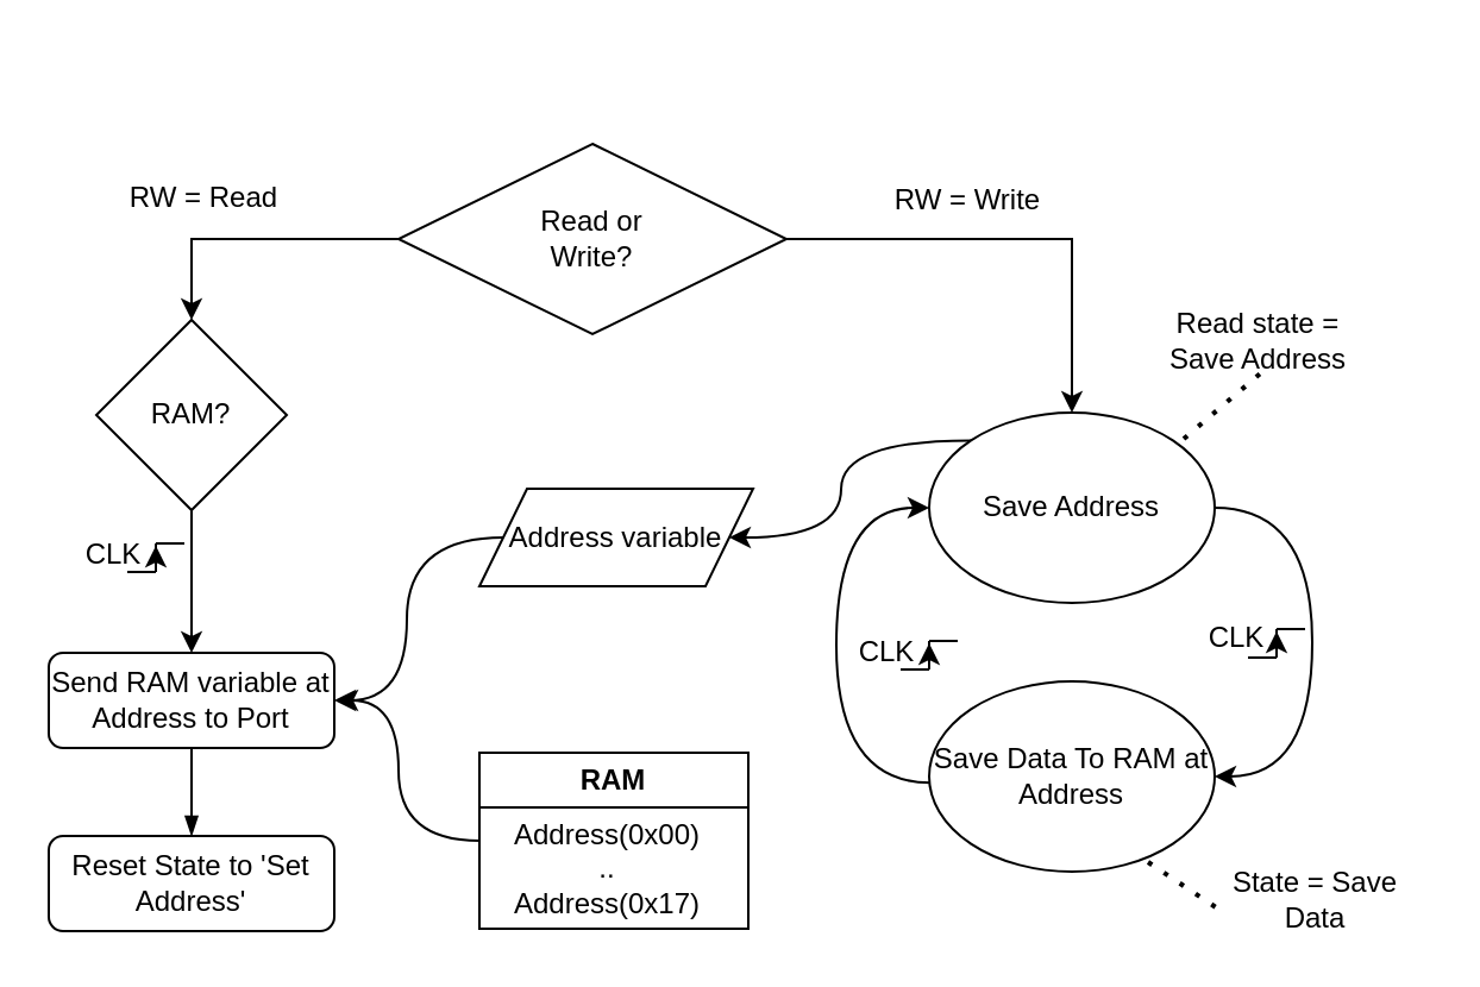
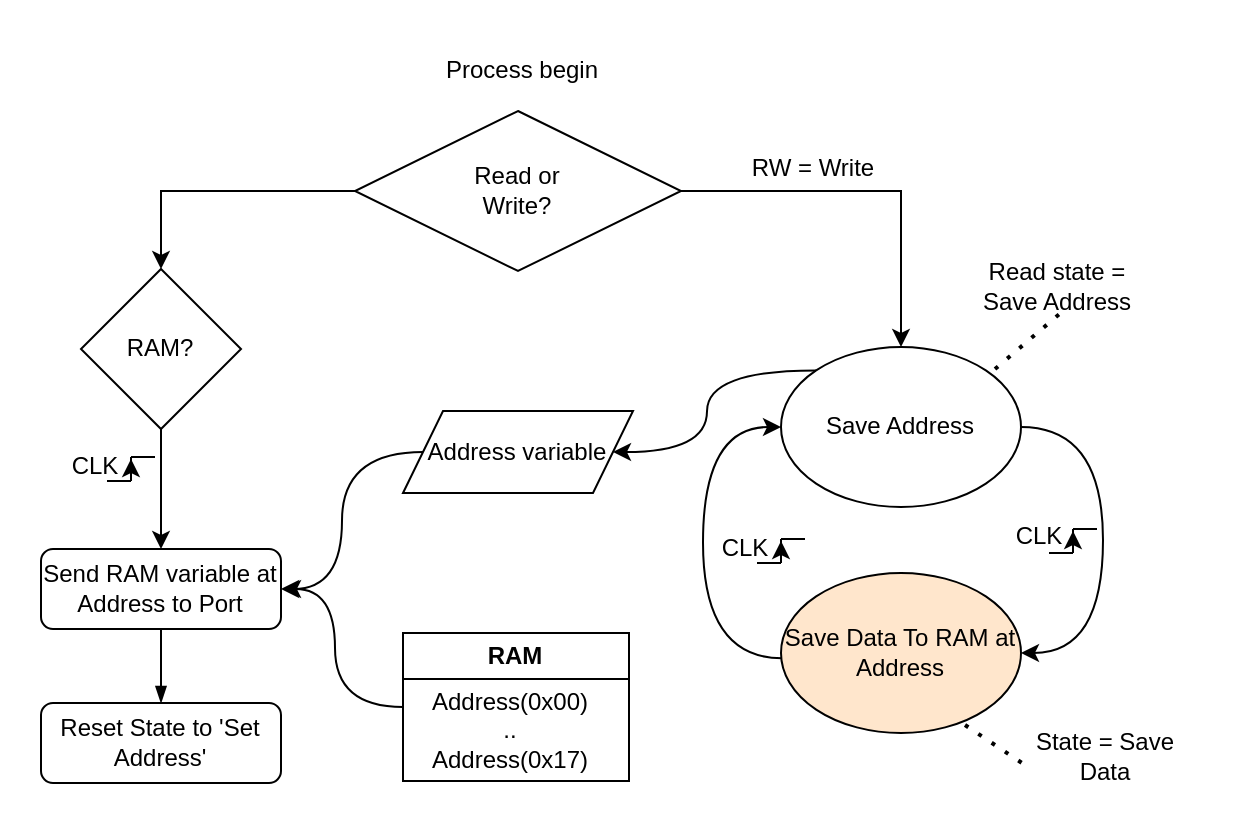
  <mxCell id="0" />
  <mxCell id="1" parent="0" />
- <mxCell id="2" value="RW = Read" style="text;html=1;align=center;verticalAlign=middle;whiteSpace=wrap;rounded=0;fillColor=none;" vertex="1" parent="1"><mxGeometry x="38" y="68" width="95" height="30" as="geometry" /></mxCell>
  <mxCell id="3" value="RW = Write" style="text;html=1;align=center;verticalAlign=middle;whiteSpace=wrap;rounded=0;fillColor=none;" vertex="1" parent="1"><mxGeometry x="359" y="69" width="95" height="30" as="geometry" /></mxCell>
  <mxCell id="4" value="Send RAM variable at Address to Port" style="rounded=1;whiteSpace=wrap;html=1;" vertex="1" parent="1"><mxGeometry x="20" y="274" width="120" height="40" as="geometry" /></mxCell>
  <mxCell id="5" value="Reset State to 'Set Address'" style="rounded=1;whiteSpace=wrap;html=1;" vertex="1" parent="1"><mxGeometry x="20" y="351" width="120" height="40" as="geometry" /></mxCell>
  <mxCell id="6" value="" style="endArrow=none;html=1;rounded=0;exitX=0.5;exitY=0;exitDx=0;exitDy=0;entryX=0.5;entryY=1;entryDx=0;entryDy=0;startArrow=blockThin;startFill=1;" edge="1" parent="1" source="5" target="4"><mxGeometry width="50" height="50" relative="1" as="geometry"><mxPoint x="97" y="330" as="sourcePoint" /><mxPoint x="147" y="280" as="targetPoint" /></mxGeometry></mxCell>
  <mxCell id="7" style="edgeStyle=orthogonalEdgeStyle;rounded=0;orthogonalLoop=1;jettySize=auto;html=1;entryX=1;entryY=0.5;entryDx=0;entryDy=0;exitX=1;exitY=0.5;exitDx=0;exitDy=0;curved=1;" edge="1" parent="1" source="9" target="11"><mxGeometry relative="1" as="geometry"><Array as="points"><mxPoint x="551" y="213" /><mxPoint x="551" y="326" /></Array></mxGeometry></mxCell>
  <mxCell id="8" style="edgeStyle=orthogonalEdgeStyle;rounded=0;orthogonalLoop=1;jettySize=auto;html=1;exitX=0;exitY=0;exitDx=0;exitDy=0;entryX=1;entryY=0.5;entryDx=0;entryDy=0;curved=1;" edge="1" parent="1" source="9" target="34"><mxGeometry relative="1" as="geometry" /></mxCell>
  <mxCell id="9" value="&lt;div&gt;Save Address&lt;/div&gt;" style="ellipse;whiteSpace=wrap;html=1;" vertex="1" parent="1"><mxGeometry x="390" y="173" width="120" height="80" as="geometry" /></mxCell>
  <mxCell id="10" style="edgeStyle=orthogonalEdgeStyle;rounded=0;orthogonalLoop=1;jettySize=auto;html=1;entryX=0;entryY=0.5;entryDx=0;entryDy=0;curved=1;exitX=0.004;exitY=0.533;exitDx=0;exitDy=0;exitPerimeter=0;" edge="1" parent="1" source="11" target="9"><mxGeometry relative="1" as="geometry"><Array as="points"><mxPoint x="351" y="329" /><mxPoint x="351" y="213" /></Array></mxGeometry></mxCell>
- <mxCell id="11" value="Save Data To RAM at Address&lt;div&gt;&lt;/div&gt;" style="ellipse;whiteSpace=wrap;html=1;" vertex="1" parent="1"><mxGeometry x="390" y="286" width="120" height="80" as="geometry" /></mxCell>
+ <mxCell id="11" value="Save Data To RAM at Address&lt;div&gt;&lt;/div&gt;" style="ellipse;whiteSpace=wrap;html=1;fillColor=#ffe6cc;" vertex="1" parent="1"><mxGeometry x="390" y="286" width="120" height="80" as="geometry" /></mxCell>
  <mxCell id="12" style="edgeStyle=orthogonalEdgeStyle;rounded=0;orthogonalLoop=1;jettySize=auto;html=1;entryX=0.5;entryY=0;entryDx=0;entryDy=0;exitX=0;exitY=0.5;exitDx=0;exitDy=0;" edge="1" parent="1" source="14" target="16"><mxGeometry relative="1" as="geometry"><mxPoint x="124" y="95" as="sourcePoint" /></mxGeometry></mxCell>
  <mxCell id="13" style="edgeStyle=orthogonalEdgeStyle;rounded=0;orthogonalLoop=1;jettySize=auto;html=1;entryX=0.5;entryY=0;entryDx=0;entryDy=0;" edge="1" parent="1" source="14" target="9"><mxGeometry relative="1" as="geometry"><mxPoint x="449" y="145" as="targetPoint" /></mxGeometry></mxCell>
- <mxCell id="14" value="Read or&lt;div&gt;Write?&lt;/div&gt;" style="rhombus;whiteSpace=wrap;html=1;" vertex="1" parent="1"><mxGeometry x="167" y="60" width="163" height="80" as="geometry" /></mxCell>
+ <mxCell id="14" value="Read or&lt;div&gt;Write?&lt;/div&gt;" style="rhombus;whiteSpace=wrap;html=1;" vertex="1" parent="1"><mxGeometry x="177" y="55" width="163" height="80" as="geometry" /></mxCell>
  <mxCell id="15" style="edgeStyle=orthogonalEdgeStyle;rounded=0;orthogonalLoop=1;jettySize=auto;html=1;entryX=0.5;entryY=0;entryDx=0;entryDy=0;" edge="1" parent="1" source="16" target="4"><mxGeometry relative="1" as="geometry" /></mxCell>
  <mxCell id="16" value="RAM?" style="rhombus;whiteSpace=wrap;html=1;" vertex="1" parent="1"><mxGeometry x="40" y="134" width="80" height="80" as="geometry" /></mxCell>
  <mxCell id="17" value="" style="endArrow=none;html=1;rounded=0;" edge="1" parent="1"><mxGeometry width="50" height="50" relative="1" as="geometry"><mxPoint x="53" y="240" as="sourcePoint" /><mxPoint x="65" y="240" as="targetPoint" /></mxGeometry></mxCell>
  <mxCell id="18" value="" style="endArrow=none;html=1;rounded=0;" edge="1" parent="1"><mxGeometry width="50" height="50" relative="1" as="geometry"><mxPoint x="65" y="240" as="sourcePoint" /><mxPoint x="65" y="228" as="targetPoint" /></mxGeometry></mxCell>
  <mxCell id="19" value="" style="endArrow=none;html=1;rounded=0;" edge="1" parent="1"><mxGeometry width="50" height="50" relative="1" as="geometry"><mxPoint x="65" y="228" as="sourcePoint" /><mxPoint x="77" y="228" as="targetPoint" /></mxGeometry></mxCell>
  <mxCell id="20" value="CLK" style="text;html=1;align=center;verticalAlign=middle;whiteSpace=wrap;rounded=0;fillColor=none;" vertex="1" parent="1"><mxGeometry x="31" y="218" width="33" height="30" as="geometry" /></mxCell>
  <mxCell id="21" value="" style="endArrow=classic;html=1;rounded=0;" edge="1" parent="1"><mxGeometry width="50" height="50" relative="1" as="geometry"><mxPoint x="65" y="237" as="sourcePoint" /><mxPoint x="65" y="229" as="targetPoint" /></mxGeometry></mxCell>
  <mxCell id="22" value="" style="endArrow=none;html=1;rounded=0;" edge="1" parent="1"><mxGeometry width="50" height="50" relative="1" as="geometry"><mxPoint x="378" y="281" as="sourcePoint" /><mxPoint x="390" y="281" as="targetPoint" /></mxGeometry></mxCell>
  <mxCell id="23" value="" style="endArrow=none;html=1;rounded=0;" edge="1" parent="1"><mxGeometry width="50" height="50" relative="1" as="geometry"><mxPoint x="390" y="281" as="sourcePoint" /><mxPoint x="390" y="269" as="targetPoint" /></mxGeometry></mxCell>
  <mxCell id="24" value="" style="endArrow=none;html=1;rounded=0;" edge="1" parent="1"><mxGeometry width="50" height="50" relative="1" as="geometry"><mxPoint x="390" y="269" as="sourcePoint" /><mxPoint x="402" y="269" as="targetPoint" /></mxGeometry></mxCell>
  <mxCell id="25" value="" style="endArrow=classic;html=1;rounded=0;" edge="1" parent="1"><mxGeometry width="50" height="50" relative="1" as="geometry"><mxPoint x="390" y="278" as="sourcePoint" /><mxPoint x="390" y="270" as="targetPoint" /></mxGeometry></mxCell>
  <mxCell id="26" value="CLK" style="text;html=1;align=center;verticalAlign=middle;whiteSpace=wrap;rounded=0;fillColor=none;" vertex="1" parent="1"><mxGeometry x="356" y="259" width="33" height="30" as="geometry" /></mxCell>
  <mxCell id="27" value="" style="endArrow=none;html=1;rounded=0;" edge="1" parent="1"><mxGeometry width="50" height="50" relative="1" as="geometry"><mxPoint x="524" y="276" as="sourcePoint" /><mxPoint x="536" y="276" as="targetPoint" /></mxGeometry></mxCell>
  <mxCell id="28" value="" style="endArrow=none;html=1;rounded=0;" edge="1" parent="1"><mxGeometry width="50" height="50" relative="1" as="geometry"><mxPoint x="536" y="276" as="sourcePoint" /><mxPoint x="536" y="264" as="targetPoint" /></mxGeometry></mxCell>
  <mxCell id="29" value="" style="endArrow=none;html=1;rounded=0;" edge="1" parent="1"><mxGeometry width="50" height="50" relative="1" as="geometry"><mxPoint x="536" y="264" as="sourcePoint" /><mxPoint x="548" y="264" as="targetPoint" /></mxGeometry></mxCell>
  <mxCell id="30" value="" style="endArrow=classic;html=1;rounded=0;" edge="1" parent="1"><mxGeometry width="50" height="50" relative="1" as="geometry"><mxPoint x="536" y="273" as="sourcePoint" /><mxPoint x="536" y="265" as="targetPoint" /></mxGeometry></mxCell>
  <mxCell id="31" value="CLK" style="text;html=1;align=center;verticalAlign=middle;whiteSpace=wrap;rounded=0;fillColor=none;" vertex="1" parent="1"><mxGeometry x="503" y="253" width="33" height="30" as="geometry" /></mxCell>
+ <mxCell id="32" value="Process begin" style="text;html=1;align=center;verticalAlign=middle;whiteSpace=wrap;rounded=0;fillColor=none;" vertex="1" parent="1"><mxGeometry x="202" y="20" width="118" height="30" as="geometry" /></mxCell>
  <mxCell id="33" style="edgeStyle=orthogonalEdgeStyle;rounded=0;orthogonalLoop=1;jettySize=auto;html=1;entryX=1;entryY=0.5;entryDx=0;entryDy=0;curved=1;" edge="1" parent="1" source="34" target="4"><mxGeometry relative="1" as="geometry" /></mxCell>
  <mxCell id="34" value="Address variable" style="shape=parallelogram;perimeter=parallelogramPerimeter;whiteSpace=wrap;html=1;fixedSize=1;" vertex="1" parent="1"><mxGeometry x="201" y="205" width="115" height="41" as="geometry" /></mxCell>
  <mxCell id="35" style="edgeStyle=orthogonalEdgeStyle;rounded=0;orthogonalLoop=1;jettySize=auto;html=1;curved=1;" edge="1" parent="1" source="36"><mxGeometry relative="1" as="geometry"><mxPoint x="141" y="294" as="targetPoint" /><Array as="points"><mxPoint x="167" y="353" /><mxPoint x="167" y="294" /></Array></mxGeometry></mxCell>
  <mxCell id="36" value="RAM" style="swimlane;whiteSpace=wrap;html=1;" vertex="1" parent="1"><mxGeometry x="201" y="316" width="113" height="74" as="geometry" /></mxCell>
  <mxCell id="37" value="Address(0x00)&lt;div&gt;..&lt;/div&gt;&lt;div&gt;Address(0x17)&lt;/div&gt;" style="text;html=1;align=center;verticalAlign=middle;whiteSpace=wrap;rounded=0;" vertex="1" parent="36"><mxGeometry x="24" y="34" width="60" height="30" as="geometry" /></mxCell>
  <mxCell id="38" value="" style="endArrow=none;dashed=1;html=1;dashPattern=1 3;strokeWidth=2;rounded=0;" edge="1" parent="1"><mxGeometry width="50" height="50" relative="1" as="geometry"><mxPoint x="497" y="184" as="sourcePoint" /><mxPoint x="531" y="155" as="targetPoint" /></mxGeometry></mxCell>
  <mxCell id="39" value="" style="endArrow=none;dashed=1;html=1;dashPattern=1 3;strokeWidth=2;rounded=0;" edge="1" parent="1"><mxGeometry width="50" height="50" relative="1" as="geometry"><mxPoint x="482" y="362" as="sourcePoint" /><mxPoint x="512" y="382" as="targetPoint" /></mxGeometry></mxCell>
  <mxCell id="40" value="Read state = Save Address" style="text;html=1;align=center;verticalAlign=middle;whiteSpace=wrap;rounded=0;fillColor=none;" vertex="1" parent="1"><mxGeometry x="481" y="128" width="95" height="30" as="geometry" /></mxCell>
  <mxCell id="41" value="State = Save Data" style="text;html=1;align=center;verticalAlign=middle;whiteSpace=wrap;rounded=0;fillColor=none;" vertex="1" parent="1"><mxGeometry x="505" y="363" width="95" height="30" as="geometry" /></mxCell>
